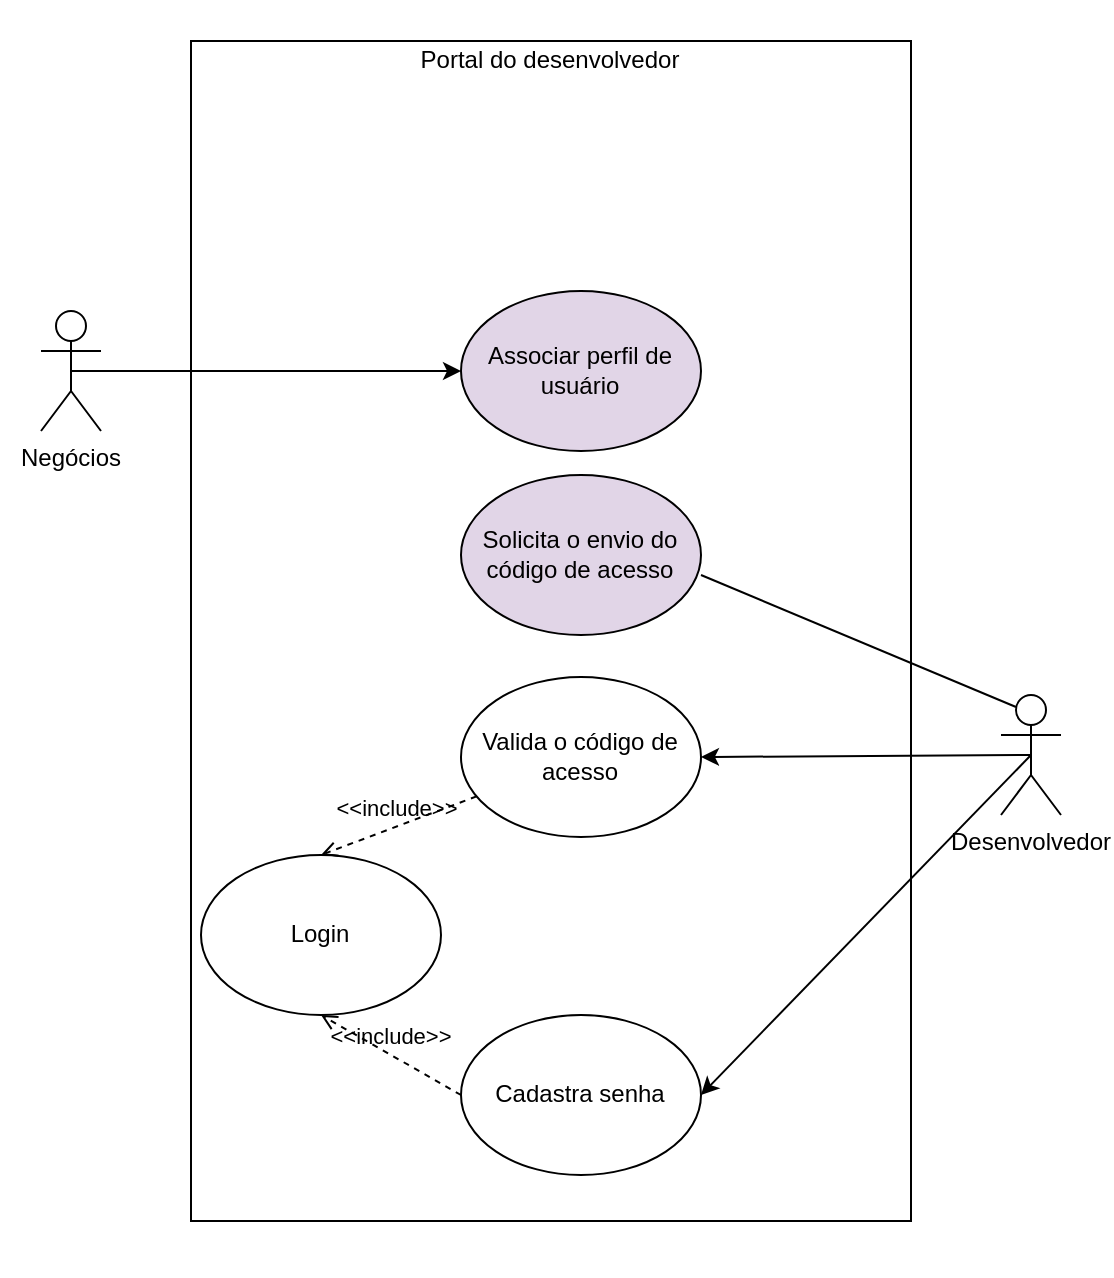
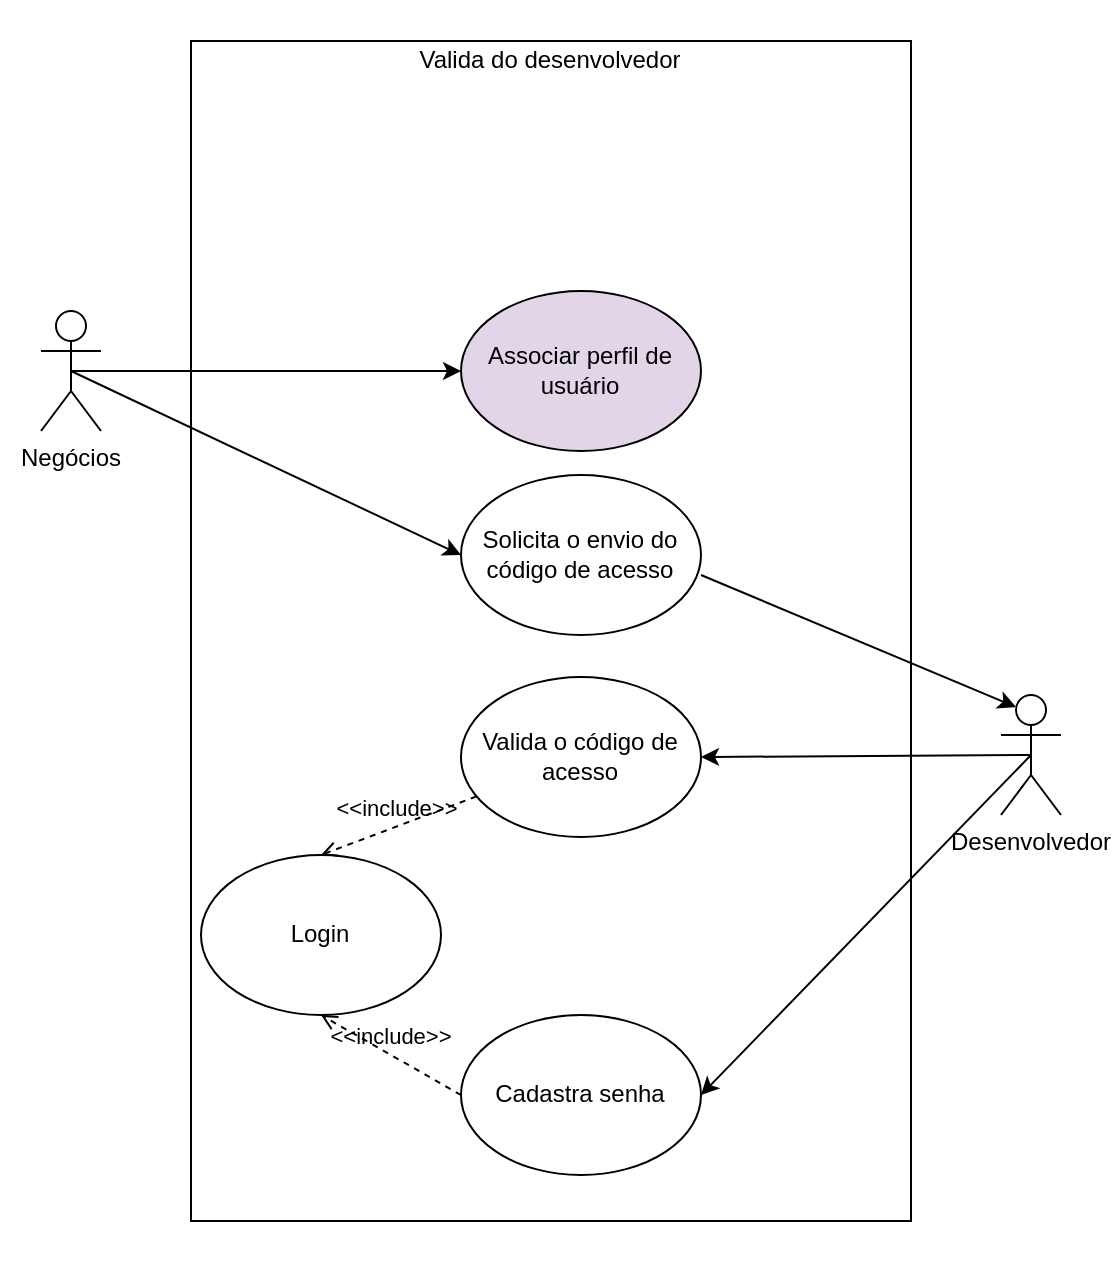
  <mxCell id="0" />
  <mxCell id="1" parent="0" />
  <mxCell id="2" value="" style="rounded=0;whiteSpace=wrap;html=1;fillColor=none;" vertex="1" parent="1"><mxGeometry x="95" y="20" width="360" height="590" as="geometry" /></mxCell>
  <mxCell id="3" value="Negócios" style="shape=umlActor;verticalLabelPosition=bottom;verticalAlign=top;html=1;outlineConnect=0;" vertex="1" parent="1"><mxGeometry x="20" y="155" width="30" height="60" as="geometry" /></mxCell>
  <mxCell id="4" value="Desenvolvedor" style="shape=umlActor;verticalLabelPosition=bottom;verticalAlign=top;html=1;outlineConnect=0;" vertex="1" parent="1"><mxGeometry x="500" y="347" width="30" height="60" as="geometry" /></mxCell>
- <mxCell id="5" value="Solicita o envio do código de acesso" style="ellipse;whiteSpace=wrap;html=1;fillColor=#e1d5e7;" vertex="1" parent="1"><mxGeometry x="230" y="237" width="120" height="80" as="geometry" /></mxCell>
+ <mxCell id="5" value="Solicita o envio do código de acesso" style="ellipse;whiteSpace=wrap;html=1;" vertex="1" parent="1"><mxGeometry x="230" y="237" width="120" height="80" as="geometry" /></mxCell>
  <mxCell id="6" value="&lt;span&gt;Associar perfil de usuário&lt;/span&gt;" style="ellipse;whiteSpace=wrap;html=1;fillColor=#e1d5e7;" vertex="1" parent="1"><mxGeometry x="230" y="145" width="120" height="80" as="geometry" /></mxCell>
  <mxCell id="7" value="" style="endArrow=classic;html=1;entryX=0;entryY=0.5;entryDx=0;entryDy=0;exitX=0.5;exitY=0.5;exitDx=0;exitDy=0;exitPerimeter=0;" edge="1" parent="1" source="3" target="6"><mxGeometry width="50" height="50" relative="1" as="geometry"><mxPoint x="135" y="195" as="sourcePoint" /><mxPoint x="240" y="115" as="targetPoint" /></mxGeometry></mxCell>
+ <mxCell id="8" value="" style="endArrow=classic;html=1;entryX=0;entryY=0.5;entryDx=0;entryDy=0;exitX=0.5;exitY=0.5;exitDx=0;exitDy=0;exitPerimeter=0;" edge="1" parent="1" source="3" target="5"><mxGeometry width="50" height="50" relative="1" as="geometry"><mxPoint x="135" y="195" as="sourcePoint" /><mxPoint x="240" y="195" as="targetPoint" /></mxGeometry></mxCell>
  <mxCell id="9" value="Login" style="ellipse;whiteSpace=wrap;html=1;" vertex="1" parent="1"><mxGeometry x="100" y="427" width="120" height="80" as="geometry" /></mxCell>
- <mxCell id="10" value="Portal do desenvolvedor" style="text;html=1;strokeColor=none;fillColor=none;align=center;verticalAlign=middle;whiteSpace=wrap;rounded=0;" vertex="1" parent="1"><mxGeometry x="185" y="20" width="180" height="20" as="geometry" /></mxCell>
+ <mxCell id="10" value="Valida do desenvolvedor" style="text;html=1;strokeColor=none;fillColor=none;align=center;verticalAlign=middle;whiteSpace=wrap;rounded=0;" vertex="1" parent="1"><mxGeometry x="185" y="20" width="180" height="20" as="geometry" /></mxCell>
  <mxCell id="11" value="Valida o código de acesso" style="ellipse;whiteSpace=wrap;html=1;fillColor=none;" vertex="1" parent="1"><mxGeometry x="230" y="338" width="120" height="80" as="geometry" /></mxCell>
  <mxCell id="12" value="" style="endArrow=classic;html=1;entryX=1;entryY=0.5;entryDx=0;entryDy=0;exitX=0.5;exitY=0.5;exitDx=0;exitDy=0;exitPerimeter=0;" edge="1" parent="1" source="4" target="11"><mxGeometry width="50" height="50" relative="1" as="geometry"><mxPoint x="400" y="417" as="sourcePoint" /><mxPoint x="450" y="367" as="targetPoint" /></mxGeometry></mxCell>
  <mxCell id="13" value="&amp;lt;&amp;lt;include&amp;gt;&amp;gt;" style="edgeStyle=none;html=1;endArrow=open;verticalAlign=bottom;dashed=1;labelBackgroundColor=none;entryX=0.5;entryY=0;entryDx=0;entryDy=0;" edge="1" parent="1" source="11" target="9"><mxGeometry width="160" relative="1" as="geometry"><mxPoint x="120" y="397" as="sourcePoint" /><mxPoint x="280" y="397" as="targetPoint" /></mxGeometry></mxCell>
  <mxCell id="14" value="Cadastra senha" style="ellipse;whiteSpace=wrap;html=1;fillColor=none;" vertex="1" parent="1"><mxGeometry x="230" y="507" width="120" height="80" as="geometry" /></mxCell>
  <mxCell id="15" value="&amp;lt;&amp;lt;include&amp;gt;&amp;gt;" style="edgeStyle=none;html=1;endArrow=open;verticalAlign=bottom;dashed=1;labelBackgroundColor=none;exitX=0;exitY=0.5;exitDx=0;exitDy=0;entryX=0.5;entryY=1;entryDx=0;entryDy=0;" edge="1" parent="1" source="14" target="9"><mxGeometry width="160" relative="1" as="geometry"><mxPoint x="240" y="387" as="sourcePoint" /><mxPoint x="170" y="417" as="targetPoint" /></mxGeometry></mxCell>
  <mxCell id="16" value="" style="endArrow=classic;html=1;exitX=0.5;exitY=0.5;exitDx=0;exitDy=0;exitPerimeter=0;entryX=1;entryY=0.5;entryDx=0;entryDy=0;" edge="1" parent="1" source="4" target="14"><mxGeometry width="50" height="50" relative="1" as="geometry"><mxPoint x="400" y="417" as="sourcePoint" /><mxPoint x="350" y="545" as="targetPoint" /></mxGeometry></mxCell>
- <mxCell id="17" value="" style="endArrow=none;html=1;exitX=1;exitY=0.625;exitDx=0;exitDy=0;exitPerimeter=0;entryX=0.25;entryY=0.1;entryDx=0;entryDy=0;entryPerimeter=0;" edge="1" parent="1" source="5" target="4"><mxGeometry width="50" height="50" relative="1" as="geometry"><mxPoint x="400" y="417" as="sourcePoint" /><mxPoint x="490" y="357" as="targetPoint" /></mxGeometry></mxCell>
+ <mxCell id="17" value="" style="endArrow=classic;html=1;exitX=1;exitY=0.625;exitDx=0;exitDy=0;exitPerimeter=0;entryX=0.25;entryY=0.1;entryDx=0;entryDy=0;entryPerimeter=0;" edge="1" parent="1" source="5" target="4"><mxGeometry width="50" height="50" relative="1" as="geometry"><mxPoint x="400" y="417" as="sourcePoint" /><mxPoint x="490" y="357" as="targetPoint" /></mxGeometry></mxCell>
  <mxCell id="18" style="edgeStyle=orthogonalEdgeStyle;rounded=0;orthogonalLoop=1;jettySize=auto;html=1;exitX=0.5;exitY=1;exitDx=0;exitDy=0;" edge="1" parent="1"><mxGeometry relative="1" as="geometry"><mxPoint x="270" y="617" as="sourcePoint" /><mxPoint x="270" y="617" as="targetPoint" /></mxGeometry></mxCell>
